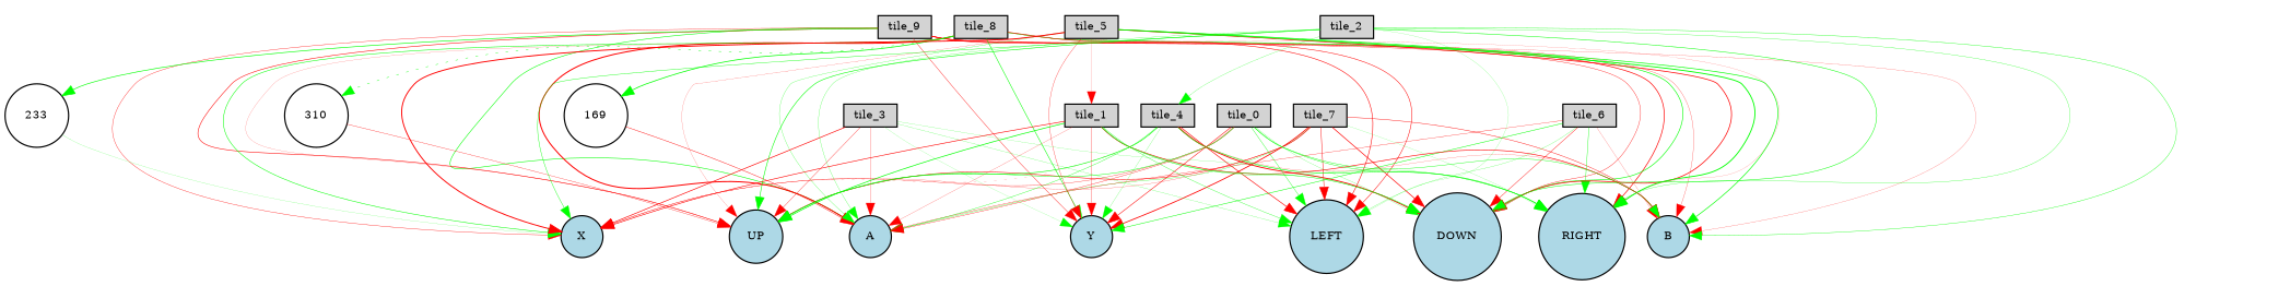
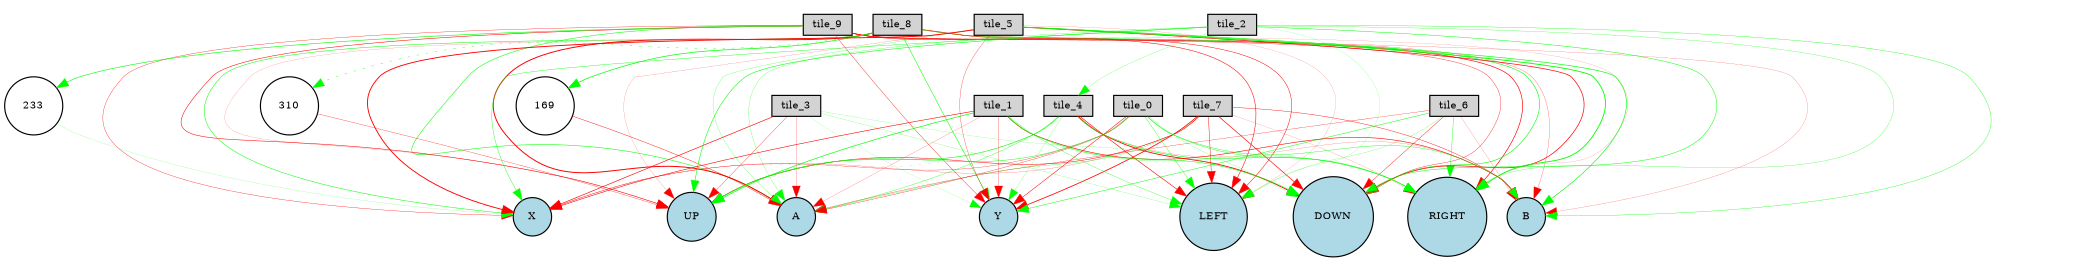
  digraph {
    node [fillcolor=lightgray fontsize=9 shape=circle style=filled]
    edge [color=red style=solid]
    tile_9 [height=0.2 shape=box width=0.2]
    A [fillcolor=lightblue height=0.2 width=0.2]
    B [fillcolor=lightblue height=0.2 width=0.2]
    X [fillcolor=lightblue height=0.2 width=0.2]
    Y [fillcolor=lightblue height=0.2 width=0.2]
    UP [fillcolor=lightblue height=0.2 width=0.2]
    DOWN [fillcolor=lightblue height=0.2 width=0.2]
    LEFT [fillcolor=lightblue height=0.2 width=0.2]
    RIGHT [fillcolor=lightblue height=0.2 width=0.2]
    n10 [fillcolor=white height=0.2 label=233 width=0.2]
    tile_8 [height=0.2 shape=box width=0.2]
    169 [fillcolor=white height=0.2 width=0.2]
    310 [fillcolor=white height=0.2 width=0.2]
    tile_7 [height=0.2 shape=box width=0.2]
    tile_6 [height=0.2 shape=box width=0.2]
    tile_5 [height=0.2 shape=box width=0.2]
    tile_4 [height=0.2 shape=box width=0.2]
    tile_3 [height=0.2 shape=box width=0.2]
    tile_2 [height=0.2 shape=box width=0.2]
    tile_1 [height=0.2 shape=box width=0.2]
    tile_0 [height=0.2 shape=box width=0.2]
    tile_9 -> A [color=green penwidth=0.4587918231938384]
    tile_9 -> B [penwidth=0.1969306066053858]
    tile_9 -> X [penwidth=0.2834504156266565]
    tile_9 -> Y [penwidth=0.3136262847349179]
    tile_9 -> UP [penwidth=0.4505535125173623]
    tile_9 -> DOWN [penwidth=0.3037584138998237]
    tile_9 -> LEFT [penwidth=0.4626226336099456]
    tile_9 -> RIGHT [penwidth=0.5657393443498916]
    tile_9 -> n10 [color=green penwidth=0.5161554089675288]
    n10 -> X [color=green penwidth=0.11588230327663492]
    tile_8 -> A [penwidth=0.8445644949674468]
    tile_8 -> B [penwidth=0.14766822071755503]
    tile_8 -> X [color=green penwidth=0.4315352678446567]
    tile_8 -> Y [color=green penwidth=0.45048592229380613]
    tile_8 -> UP [penwidth=0.11426910084987968]
    tile_8 -> DOWN [color=green penwidth=0.5033208826788943]
    tile_8 -> LEFT [penwidth=0.4179794609716543]
    tile_8 -> RIGHT [penwidth=0.10388686701051751]
    tile_8 -> 169 [color=green penwidth=0.6095315306833836]
    tile_8 -> 310 [color=green penwidth=0.32303572496119176 style=dotted]
    169 -> A [penwidth=0.35763501511380325]
    310 -> UP [penwidth=0.2528314860737159]
    tile_7 -> A [color=green penwidth=0.22117114178796854]
    tile_7 -> B [penwidth=0.3468797087804064]
    tile_7 -> X [penwidth=0.16398931652417198]
    tile_7 -> Y [penwidth=0.6782117138681586]
    tile_7 -> UP [penwidth=0.4283572721466159]
    tile_7 -> DOWN [penwidth=0.5530188011353805]
    tile_7 -> LEFT [penwidth=0.38139653248542793]
-   tile_7 -> RIGHT [color=green penwidth=0.11740313733338957]
+   tile_7 -> RIGHT [penwidth=0.11740313733338957]
    tile_6 -> A [penwidth=0.24593234995008414]
    tile_6 -> B [penwidth=0.1381147055765829]
    tile_6 -> Y [color=green penwidth=0.41057682385235583]
    tile_6 -> DOWN [penwidth=0.33352077411940995]
    tile_6 -> LEFT [color=green penwidth=0.17028968838520275]
    tile_6 -> RIGHT [color=green penwidth=0.3137355427685905]
    tile_5 -> A [color=green penwidth=0.19462251399120956]
    tile_5 -> B [color=green penwidth=0.5458929505440379]
    tile_5 -> X [penwidth=0.7876141531690246]
    tile_5 -> Y [penwidth=0.242388140304235]
    tile_5 -> UP [penwidth=0.12741765652908996]
    tile_5 -> DOWN [penwidth=0.6017965720490431]
-   tile_5 -> tile_1 [penwidth=0.1081329478486604]
+   tile_5 -> LEFT [penwidth=0.1081329478486604]
    tile_5 -> RIGHT [color=green penwidth=0.7425886620108489]
    tile_4 -> A [color=green penwidth=0.2952551431211091]
    tile_4 -> B [penwidth=0.14054801919597254]
    tile_4 -> X [penwidth=0.10548622831261813 style=dotted]
    tile_4 -> Y [color=green penwidth=0.15275912784158652]
    tile_4 -> UP [color=green penwidth=0.48682327852601437]
    tile_4 -> DOWN [penwidth=0.7339225504890683]
    tile_4 -> LEFT [penwidth=0.5127184114695706]
    tile_4 -> RIGHT [color=green penwidth=0.4343016892691771]
    tile_3 -> A [penwidth=0.18788925739922768]
    tile_3 -> X [penwidth=0.5362921291332878]
    tile_3 -> Y [color=green penwidth=0.10759641299718765]
    tile_3 -> UP [penwidth=0.2623446309386334]
    tile_3 -> DOWN [color=green penwidth=0.13207461828057443]
    tile_3 -> LEFT [color=green penwidth=0.15253087689115705]
    tile_2 -> A [color=green penwidth=0.1946046576864433]
    tile_2 -> B [color=green penwidth=0.2984095401088225]
    tile_2 -> X [color=green penwidth=0.33133848375815633]
    tile_2 -> UP [color=green penwidth=0.4690767205445995]
    tile_2 -> DOWN [color=green penwidth=0.4092141657224684]
    tile_2 -> LEFT [color=green penwidth=0.11881148244560279]
    tile_2 -> RIGHT [color=green penwidth=0.22642924930781774]
    tile_2 -> tile_4 [color=green penwidth=0.18139650830519904]
    tile_1 -> A [penwidth=0.15114156759103328]
    tile_1 -> B [penwidth=0.5042117269390092]
    tile_1 -> X [penwidth=0.49746587196710057]
    tile_1 -> Y [penwidth=0.2382497006935999]
    tile_1 -> UP [color=green penwidth=0.5710775713208053]
    tile_1 -> DOWN [color=green penwidth=0.3821238065288033]
    tile_1 -> LEFT [color=green penwidth=0.26859516666255845]
    tile_1 -> RIGHT [color=green penwidth=0.22465390401491916]
    tile_0 -> A [penwidth=0.26990720117654315]
    tile_0 -> B [color=green penwidth=0.3325455926863349]
    tile_0 -> X [penwidth=0.2521830647125481]
    tile_0 -> Y [penwidth=0.4442273362081117]
    tile_0 -> UP [color=green penwidth=0.37147408157350126]
    tile_0 -> DOWN [color=green penwidth=0.15118157760921613]
    tile_0 -> LEFT [color=green penwidth=0.2921846364189944]
    tile_0 -> RIGHT [color=green penwidth=0.338988624354602]
  }
